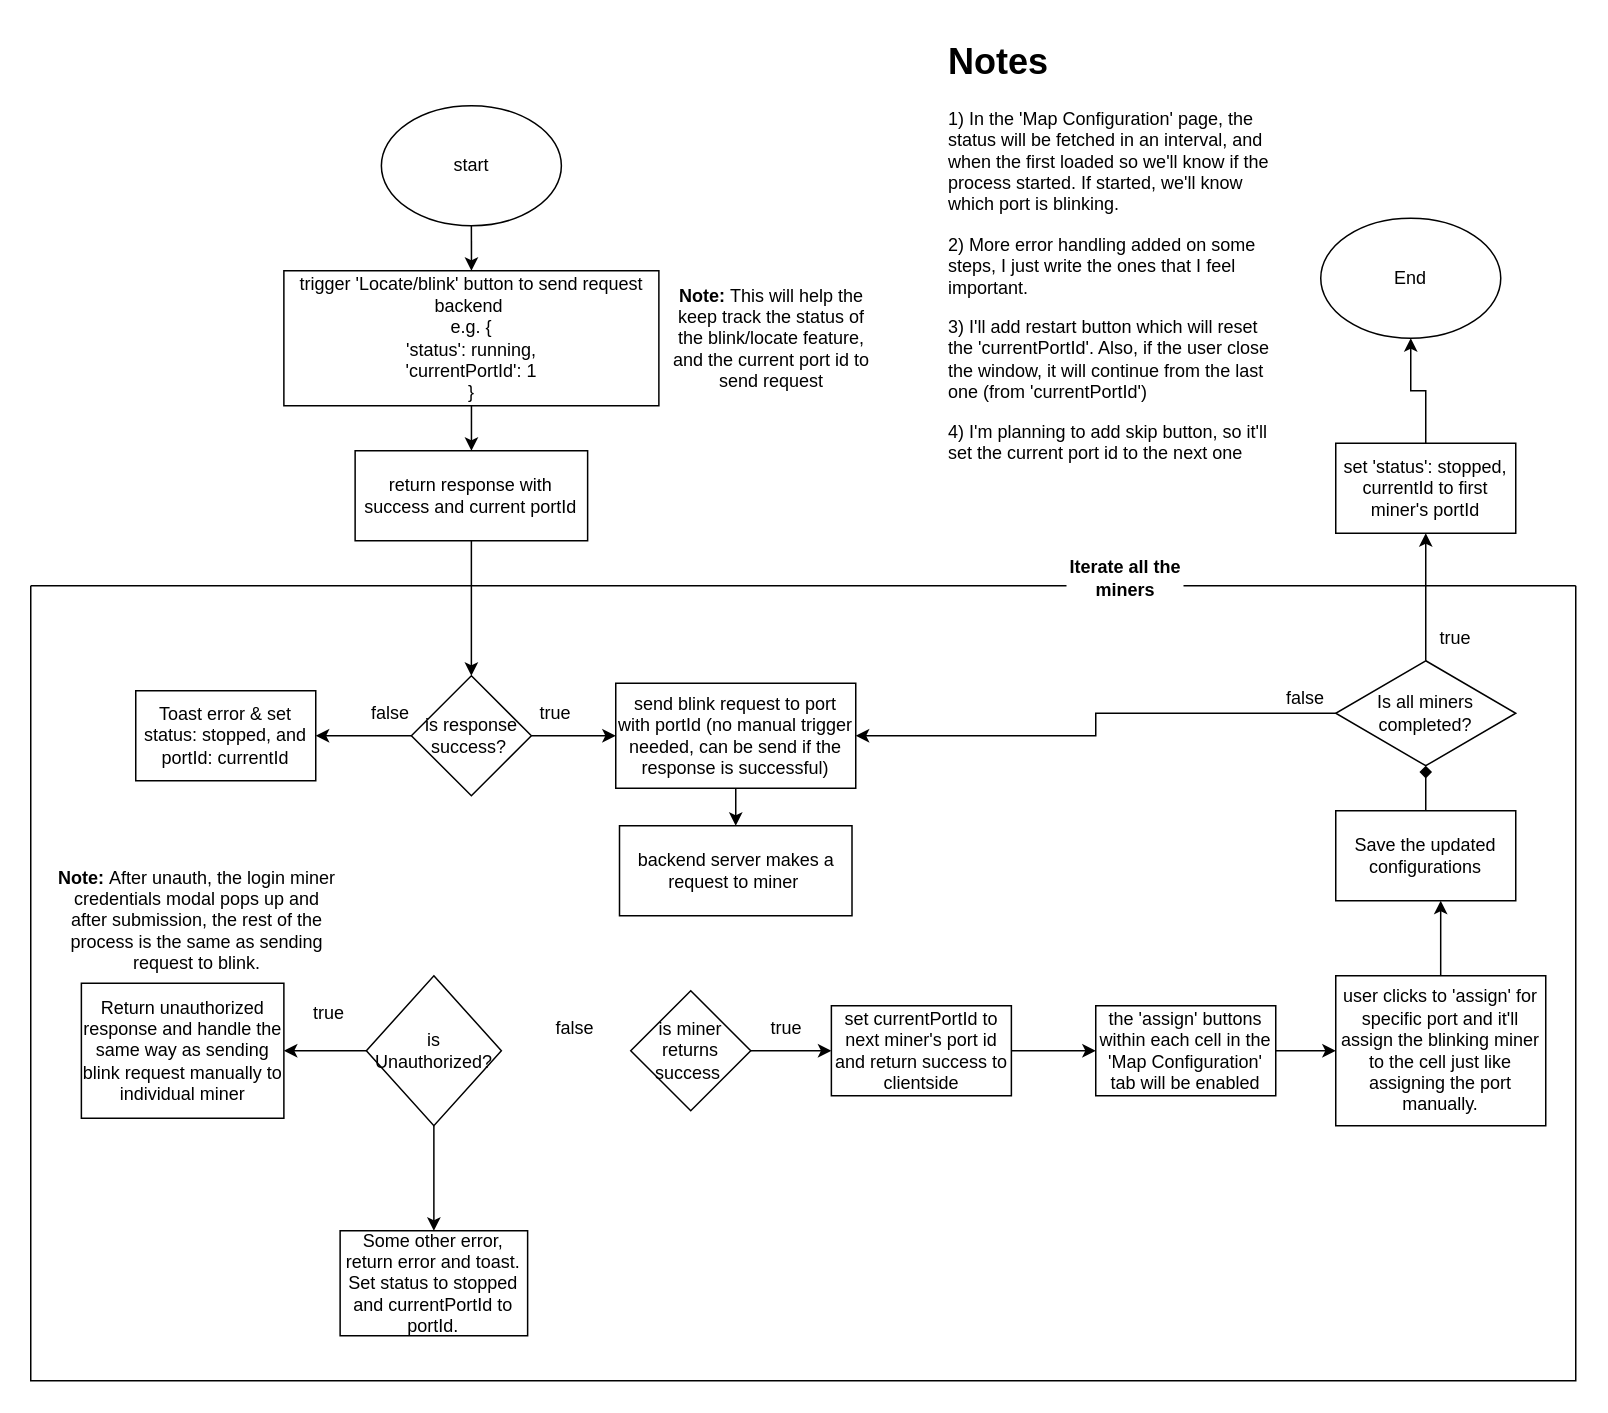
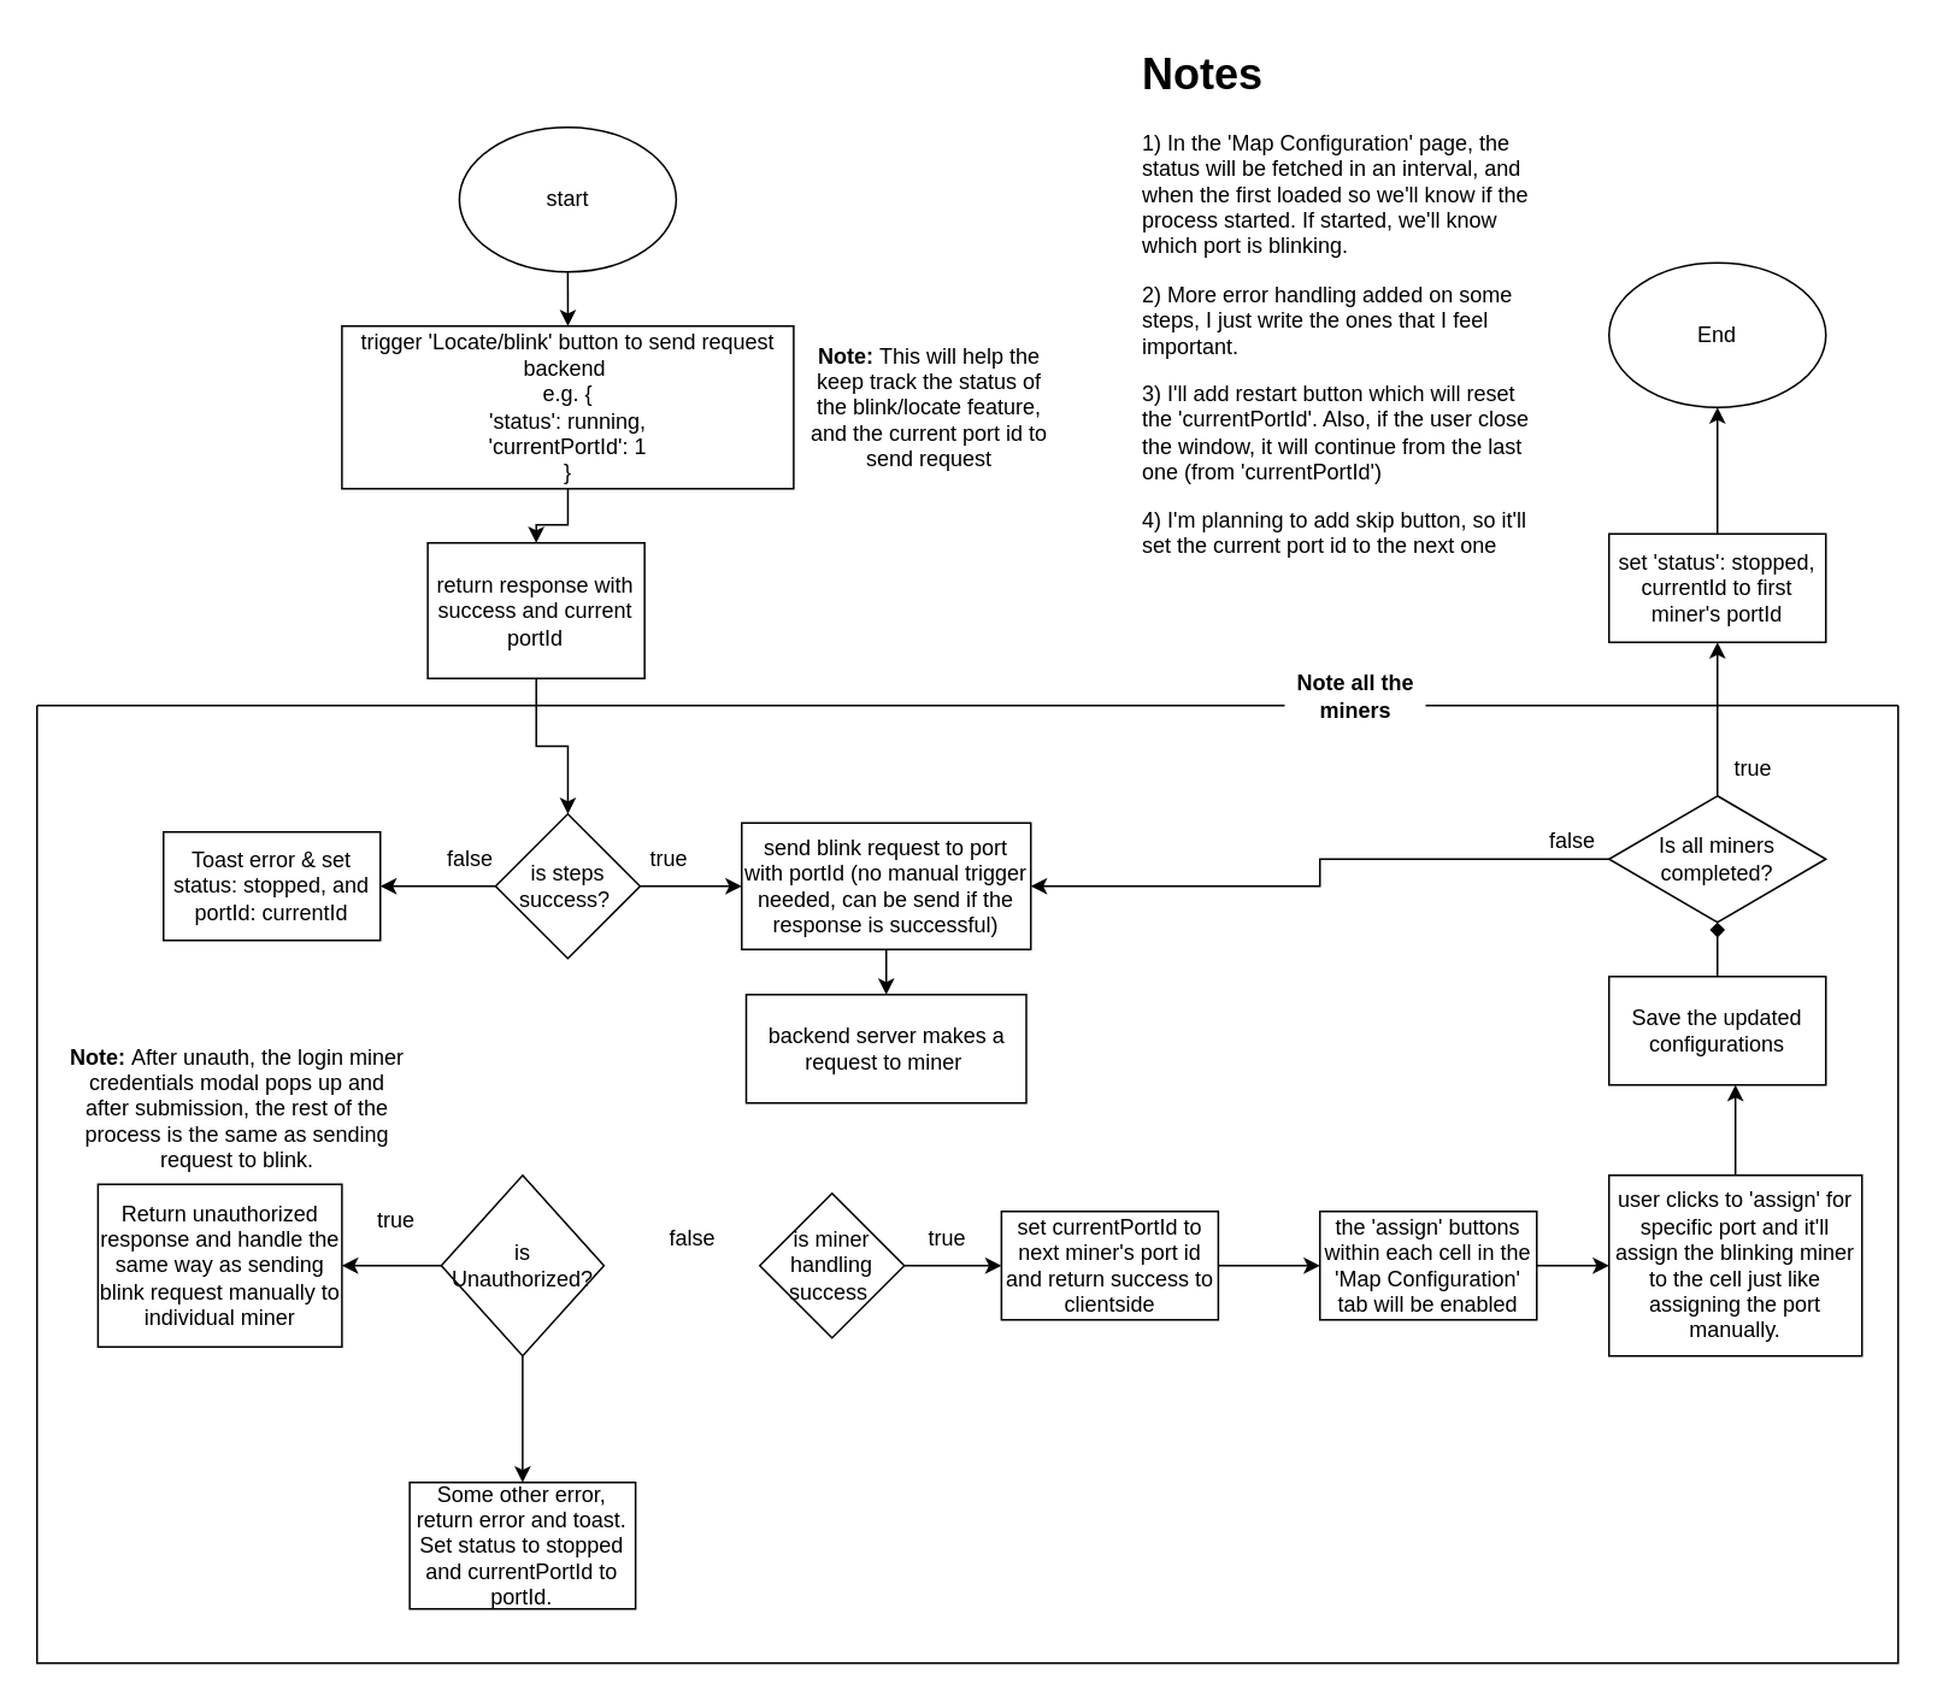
  <mxCell id="0" />
  <mxCell id="1" parent="0" />
  <mxCell id="2" value="" style="edgeStyle=orthogonalEdgeStyle;rounded=0;orthogonalLoop=1;jettySize=auto;html=1;" edge="1" parent="1" source="3" target="5"><mxGeometry relative="1" as="geometry" /></mxCell>
  <mxCell id="3" value="start" style="ellipse;whiteSpace=wrap;html=1;" vertex="1" parent="1"><mxGeometry x="253.75" y="70" width="120" height="80" as="geometry" /></mxCell>
  <mxCell id="4" value="" style="edgeStyle=orthogonalEdgeStyle;rounded=0;orthogonalLoop=1;jettySize=auto;html=1;" edge="1" parent="1" source="5" target="7"><mxGeometry relative="1" as="geometry" /></mxCell>
  <mxCell id="5" value="trigger 'Locate/blink' button to send request backend&amp;nbsp;&lt;div&gt;e.g. {&lt;/div&gt;&lt;div&gt;'status': running,&lt;/div&gt;&lt;div&gt;'currentPortId': 1&lt;/div&gt;&lt;div&gt;}&lt;/div&gt;" style="whiteSpace=wrap;html=1;" vertex="1" parent="1"><mxGeometry x="188.75" y="180" width="250" height="90" as="geometry" /></mxCell>
  <mxCell id="6" value="" style="edgeStyle=orthogonalEdgeStyle;rounded=0;orthogonalLoop=1;jettySize=auto;html=1;" edge="1" parent="1" source="7" target="25"><mxGeometry relative="1" as="geometry" /></mxCell>
- <mxCell id="7" value="return response with success and current portId" style="whiteSpace=wrap;html=1;" vertex="1" parent="1"><mxGeometry x="236.25" y="300" width="155" height="60" as="geometry" /></mxCell>
+ <mxCell id="7" value="return response with success and current portId" style="whiteSpace=wrap;html=1;" vertex="1" parent="1"><mxGeometry x="236.25" y="300" width="120" height="75" as="geometry" /></mxCell>
  <mxCell id="8" value="" style="edgeStyle=orthogonalEdgeStyle;rounded=0;orthogonalLoop=1;jettySize=auto;html=1;" edge="1" parent="1" source="33" target="10"><mxGeometry relative="1" as="geometry" /></mxCell>
  <mxCell id="9" value="" style="edgeStyle=orthogonalEdgeStyle;rounded=0;orthogonalLoop=1;jettySize=auto;html=1;" edge="1" parent="1" source="10" target="21"><mxGeometry relative="1" as="geometry" /></mxCell>
  <mxCell id="10" value="set currentPortId to next miner's port id and return success to clientside" style="whiteSpace=wrap;html=1;" vertex="1" parent="1"><mxGeometry x="553.75" y="670" width="120" height="60" as="geometry" /></mxCell>
  <mxCell id="11" value="&lt;b&gt;Note: &lt;/b&gt;This will help the keep track the status of the blink/locate feature, and the current port id to send request" style="text;html=1;align=center;verticalAlign=middle;whiteSpace=wrap;rounded=0;" vertex="1" parent="1"><mxGeometry x="443.75" y="180" width="140" height="90" as="geometry" /></mxCell>
  <mxCell id="12" value="true" style="text;html=1;align=center;verticalAlign=middle;whiteSpace=wrap;rounded=0;" vertex="1" parent="1"><mxGeometry x="493.75" y="670" width="60" height="30" as="geometry" /></mxCell>
  <mxCell id="13" value="" style="edgeStyle=orthogonalEdgeStyle;rounded=0;orthogonalLoop=1;jettySize=auto;html=1;" edge="1" parent="1" source="15" target="16"><mxGeometry relative="1" as="geometry" /></mxCell>
  <mxCell id="14" value="" style="edgeStyle=orthogonalEdgeStyle;rounded=0;orthogonalLoop=1;jettySize=auto;html=1;" edge="1" parent="1" source="15" target="18"><mxGeometry relative="1" as="geometry" /></mxCell>
  <mxCell id="15" value="is Unauthorized?" style="rhombus;whiteSpace=wrap;html=1;" vertex="1" parent="1"><mxGeometry x="243.75" y="650" width="90" height="100" as="geometry" /></mxCell>
  <mxCell id="16" value="Return unauthorized response and handle the same way as sending blink request manually to individual miner" style="whiteSpace=wrap;html=1;" vertex="1" parent="1"><mxGeometry x="53.75" y="655" width="135" height="90" as="geometry" /></mxCell>
  <mxCell id="17" value="true" style="text;html=1;align=center;verticalAlign=middle;whiteSpace=wrap;rounded=0;" vertex="1" parent="1"><mxGeometry x="188.75" y="660" width="60" height="30" as="geometry" /></mxCell>
  <mxCell id="18" value="Some other error, return error and toast. Set status to stopped and currentPortId to portId." style="whiteSpace=wrap;html=1;" vertex="1" parent="1"><mxGeometry x="226.25" y="820" width="125" height="70" as="geometry" /></mxCell>
  <mxCell id="19" value="&lt;b&gt;Note: &lt;/b&gt;After unauth, the login miner credentials modal pops up and after submission, the rest of the process is the same as sending request to blink." style="text;html=1;align=center;verticalAlign=middle;whiteSpace=wrap;rounded=0;" vertex="1" parent="1"><mxGeometry x="36.25" y="575" width="190" height="75" as="geometry" /></mxCell>
  <mxCell id="20" value="" style="edgeStyle=orthogonalEdgeStyle;rounded=0;orthogonalLoop=1;jettySize=auto;html=1;" edge="1" parent="1" source="21" target="22"><mxGeometry relative="1" as="geometry" /></mxCell>
  <mxCell id="21" value="the 'assign' buttons within each cell in the 'Map Configuration' tab will be enabled" style="whiteSpace=wrap;html=1;" vertex="1" parent="1"><mxGeometry x="730" y="670" width="120" height="60" as="geometry" /></mxCell>
  <mxCell id="22" value="user clicks to 'assign' for specific port and it'll assign the blinking miner to the cell just like assigning the port manually." style="whiteSpace=wrap;html=1;" vertex="1" parent="1"><mxGeometry x="890" y="650" width="140" height="100" as="geometry" /></mxCell>
  <mxCell id="23" value="" style="swimlane;startSize=0;" vertex="1" parent="1"><mxGeometry x="20" y="390" width="1030" height="530" as="geometry" /></mxCell>
  <mxCell id="24" value="Toast error &amp;amp; set status: stopped, and portId: currentId" style="whiteSpace=wrap;html=1;" vertex="1" parent="23"><mxGeometry x="70" y="70" width="120" height="60" as="geometry" /></mxCell>
- <mxCell id="25" value="is response success?&amp;nbsp;" style="rhombus;whiteSpace=wrap;html=1;" vertex="1" parent="23"><mxGeometry x="253.75" y="60" width="80" height="80" as="geometry" /></mxCell>
+ <mxCell id="25" value="is steps success?&amp;nbsp;" style="rhombus;whiteSpace=wrap;html=1;" vertex="1" parent="23"><mxGeometry x="253.75" y="60" width="80" height="80" as="geometry" /></mxCell>
  <mxCell id="26" value="" style="edgeStyle=orthogonalEdgeStyle;rounded=0;orthogonalLoop=1;jettySize=auto;html=1;" edge="1" parent="23" source="25" target="24"><mxGeometry relative="1" as="geometry" /></mxCell>
  <mxCell id="27" value="false" style="text;html=1;align=center;verticalAlign=middle;whiteSpace=wrap;rounded=0;" vertex="1" parent="23"><mxGeometry x="210" y="70" width="60" height="30" as="geometry" /></mxCell>
  <mxCell id="28" value="true" style="text;html=1;align=center;verticalAlign=middle;whiteSpace=wrap;rounded=0;" vertex="1" parent="23"><mxGeometry x="320" y="70" width="60" height="30" as="geometry" /></mxCell>
  <mxCell id="29" style="edgeStyle=orthogonalEdgeStyle;rounded=0;orthogonalLoop=1;jettySize=auto;html=1;" edge="1" parent="23" source="30" target="32"><mxGeometry relative="1" as="geometry" /></mxCell>
  <mxCell id="30" value="send blink request to port with portId (no manual trigger needed, can be send if the response is successful)" style="whiteSpace=wrap;html=1;" vertex="1" parent="23"><mxGeometry x="390" y="65" width="160" height="70" as="geometry" /></mxCell>
  <mxCell id="31" value="" style="edgeStyle=orthogonalEdgeStyle;rounded=0;orthogonalLoop=1;jettySize=auto;html=1;" edge="1" parent="23" source="25" target="30"><mxGeometry relative="1" as="geometry" /></mxCell>
  <mxCell id="32" value="backend server makes a request to miner&amp;nbsp;" style="whiteSpace=wrap;html=1;" vertex="1" parent="23"><mxGeometry x="392.5" y="160" width="155" height="60" as="geometry" /></mxCell>
- <mxCell id="33" value="is miner returns success&amp;nbsp;" style="rhombus;whiteSpace=wrap;html=1;" vertex="1" parent="23"><mxGeometry x="400" y="270" width="80" height="80" as="geometry" /></mxCell>
+ <mxCell id="33" value="is miner handling success&amp;nbsp;" style="rhombus;whiteSpace=wrap;html=1;" vertex="1" parent="23"><mxGeometry x="400" y="270" width="80" height="80" as="geometry" /></mxCell>
  <mxCell id="34" value="false" style="text;html=1;align=center;verticalAlign=middle;whiteSpace=wrap;rounded=0;" vertex="1" parent="23"><mxGeometry x="332.5" y="280" width="60" height="30" as="geometry" /></mxCell>
  <mxCell id="35" value="" style="edgeStyle=orthogonalEdgeStyle;rounded=0;orthogonalLoop=1;jettySize=auto;html=1;endArrow=diamond;" edge="1" parent="23" source="36" target="39"><mxGeometry relative="1" as="geometry" /></mxCell>
  <mxCell id="36" value="Save the updated configurations" style="whiteSpace=wrap;html=1;" vertex="1" parent="23"><mxGeometry x="870" y="150" width="120" height="60" as="geometry" /></mxCell>
  <mxCell id="37" style="edgeStyle=orthogonalEdgeStyle;rounded=0;orthogonalLoop=1;jettySize=auto;html=1;" edge="1" parent="23" source="39" target="30"><mxGeometry relative="1" as="geometry" /></mxCell>
  <mxCell id="38" value="" style="edgeStyle=orthogonalEdgeStyle;rounded=0;orthogonalLoop=1;jettySize=auto;html=1;" edge="1" parent="23" source="39" target="40"><mxGeometry relative="1" as="geometry" /></mxCell>
  <mxCell id="39" value="Is all miners completed?" style="rhombus;whiteSpace=wrap;html=1;" vertex="1" parent="23"><mxGeometry x="870" y="50" width="120" height="70" as="geometry" /></mxCell>
  <mxCell id="40" value="set 'status': stopped, currentId to first miner's portId" style="whiteSpace=wrap;html=1;" vertex="1" parent="23"><mxGeometry x="870" y="-95" width="120" height="60" as="geometry" /></mxCell>
  <mxCell id="41" value="false" style="text;html=1;align=center;verticalAlign=middle;whiteSpace=wrap;rounded=0;" vertex="1" parent="23"><mxGeometry x="820" y="60" width="60" height="30" as="geometry" /></mxCell>
  <mxCell id="42" value="true" style="text;html=1;align=center;verticalAlign=middle;whiteSpace=wrap;rounded=0;" vertex="1" parent="23"><mxGeometry x="920" y="20" width="60" height="30" as="geometry" /></mxCell>
- <mxCell id="43" value="Iterate all the miners" style="text;html=1;align=center;verticalAlign=middle;whiteSpace=wrap;rounded=0;labelBackgroundColor=default;fontStyle=1" vertex="1" parent="1"><mxGeometry x="710" y="360" width="80" height="50" as="geometry" /></mxCell>
+ <mxCell id="43" value="Note all the miners" style="text;html=1;align=center;verticalAlign=middle;whiteSpace=wrap;rounded=0;labelBackgroundColor=default;fontStyle=1" vertex="1" parent="1"><mxGeometry x="710" y="360" width="80" height="50" as="geometry" /></mxCell>
  <mxCell id="44" style="edgeStyle=orthogonalEdgeStyle;rounded=0;orthogonalLoop=1;jettySize=auto;html=1;entryX=0.583;entryY=1;entryDx=0;entryDy=0;entryPerimeter=0;" edge="1" parent="1" source="22" target="36"><mxGeometry relative="1" as="geometry" /></mxCell>
- <mxCell id="45" value="End" style="ellipse;whiteSpace=wrap;html=1;" vertex="1" parent="1"><mxGeometry x="880" y="145" width="120" height="80" as="geometry" /></mxCell>
+ <mxCell id="45" value="End" style="ellipse;whiteSpace=wrap;html=1;" vertex="1" parent="1"><mxGeometry x="890" y="145" width="120" height="80" as="geometry" /></mxCell>
  <mxCell id="46" value="" style="edgeStyle=orthogonalEdgeStyle;rounded=0;orthogonalLoop=1;jettySize=auto;html=1;" edge="1" parent="1" source="40" target="45"><mxGeometry relative="1" as="geometry" /></mxCell>
  <mxCell id="47" value="&lt;h1 style=&quot;margin-top: 0px;&quot;&gt;Notes&lt;/h1&gt;&lt;p&gt;1) In the 'Map Configuration' page, the status will be fetched in an interval, and when the first loaded so we'll know if the process started. If started, we'll know which port is blinking.&lt;/p&gt;&lt;p&gt;2) More error handling added on some steps, I just write the ones that I feel important.&lt;/p&gt;&lt;p&gt;3) I'll add restart button which will reset the 'currentPortId'. Also, if the user close the window, it will continue from the last one (from 'currentPortId')&lt;/p&gt;&lt;p&gt;4) I'm planning to add skip button, so it'll set the current port id to the next one&lt;/p&gt;" style="text;html=1;whiteSpace=wrap;overflow=hidden;rounded=0;" vertex="1" parent="1"><mxGeometry x="630" width="220" height="390" as="geometry" y="20" /></mxCell>
